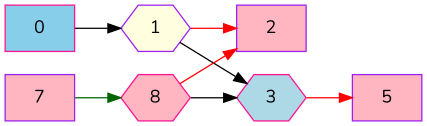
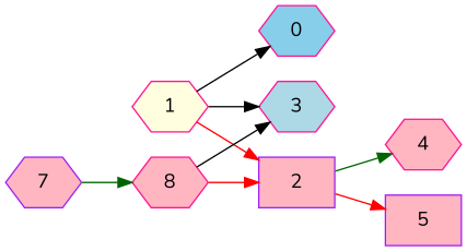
  digraph {
    fontname=Nunito
    rankdir=LR
    node [color=deeppink fillcolor=lightpink fontname=Nunito shape=hexagon style=filled]
    edge [color=black fontname=Nunito]
-   0 [fillcolor=skyblue shape=box]
-   1 [color=purple fillcolor=lightyellow]
+   0 [fillcolor=skyblue]
+   1 [fillcolor=lightyellow]
    2 [color=purple shape=box]
    3 [fillcolor=lightblue]
+   4
    5 [color=purple shape=box]
-   7 [color=purple shape=box]
+   7 [color=purple]
    8
-   0 -> 1
+   1 -> 0
    1 -> 2 [color=red]
    1 -> 3
-   3 -> 5 [color=red]
+   2 -> 4 [color=darkgreen]
+   2 -> 5 [color=red]
    7 -> 8 [color=darkgreen]
    8 -> 2 [color=red]
    8 -> 3
  }
